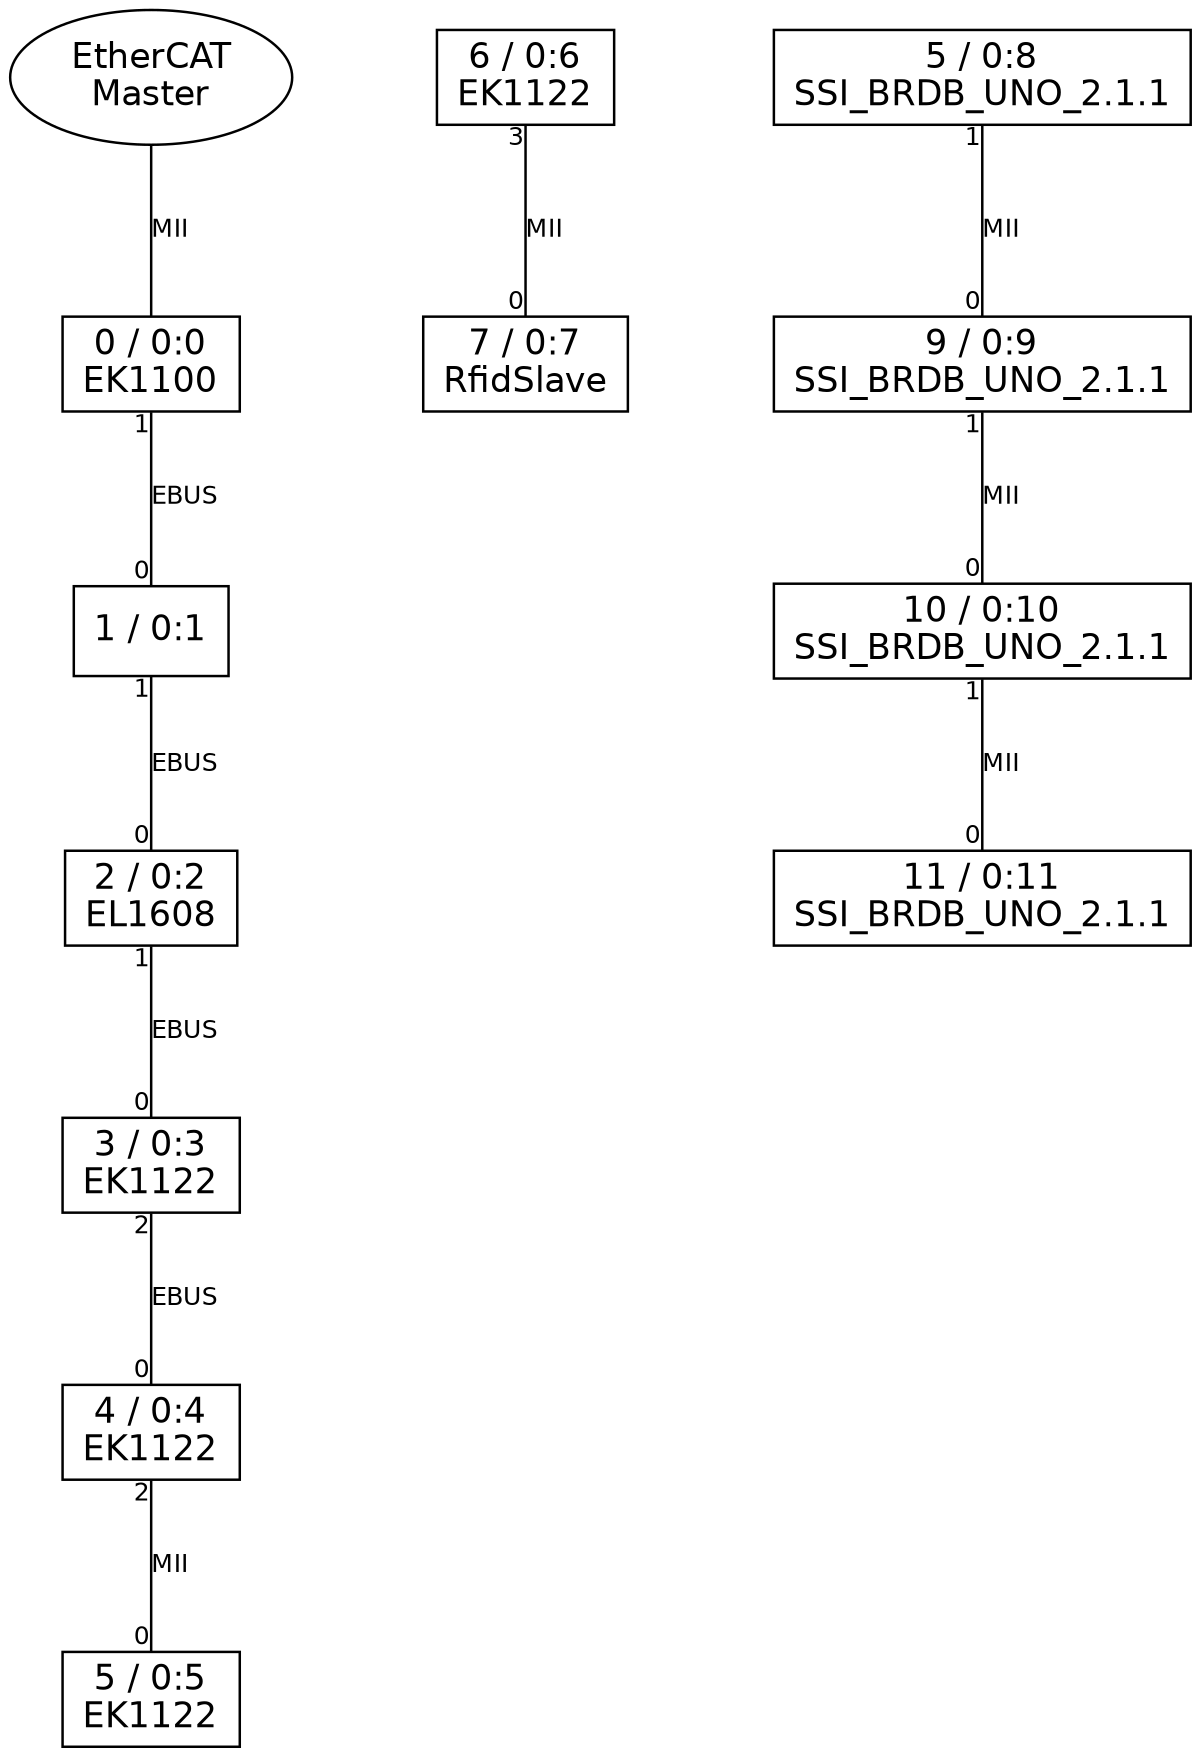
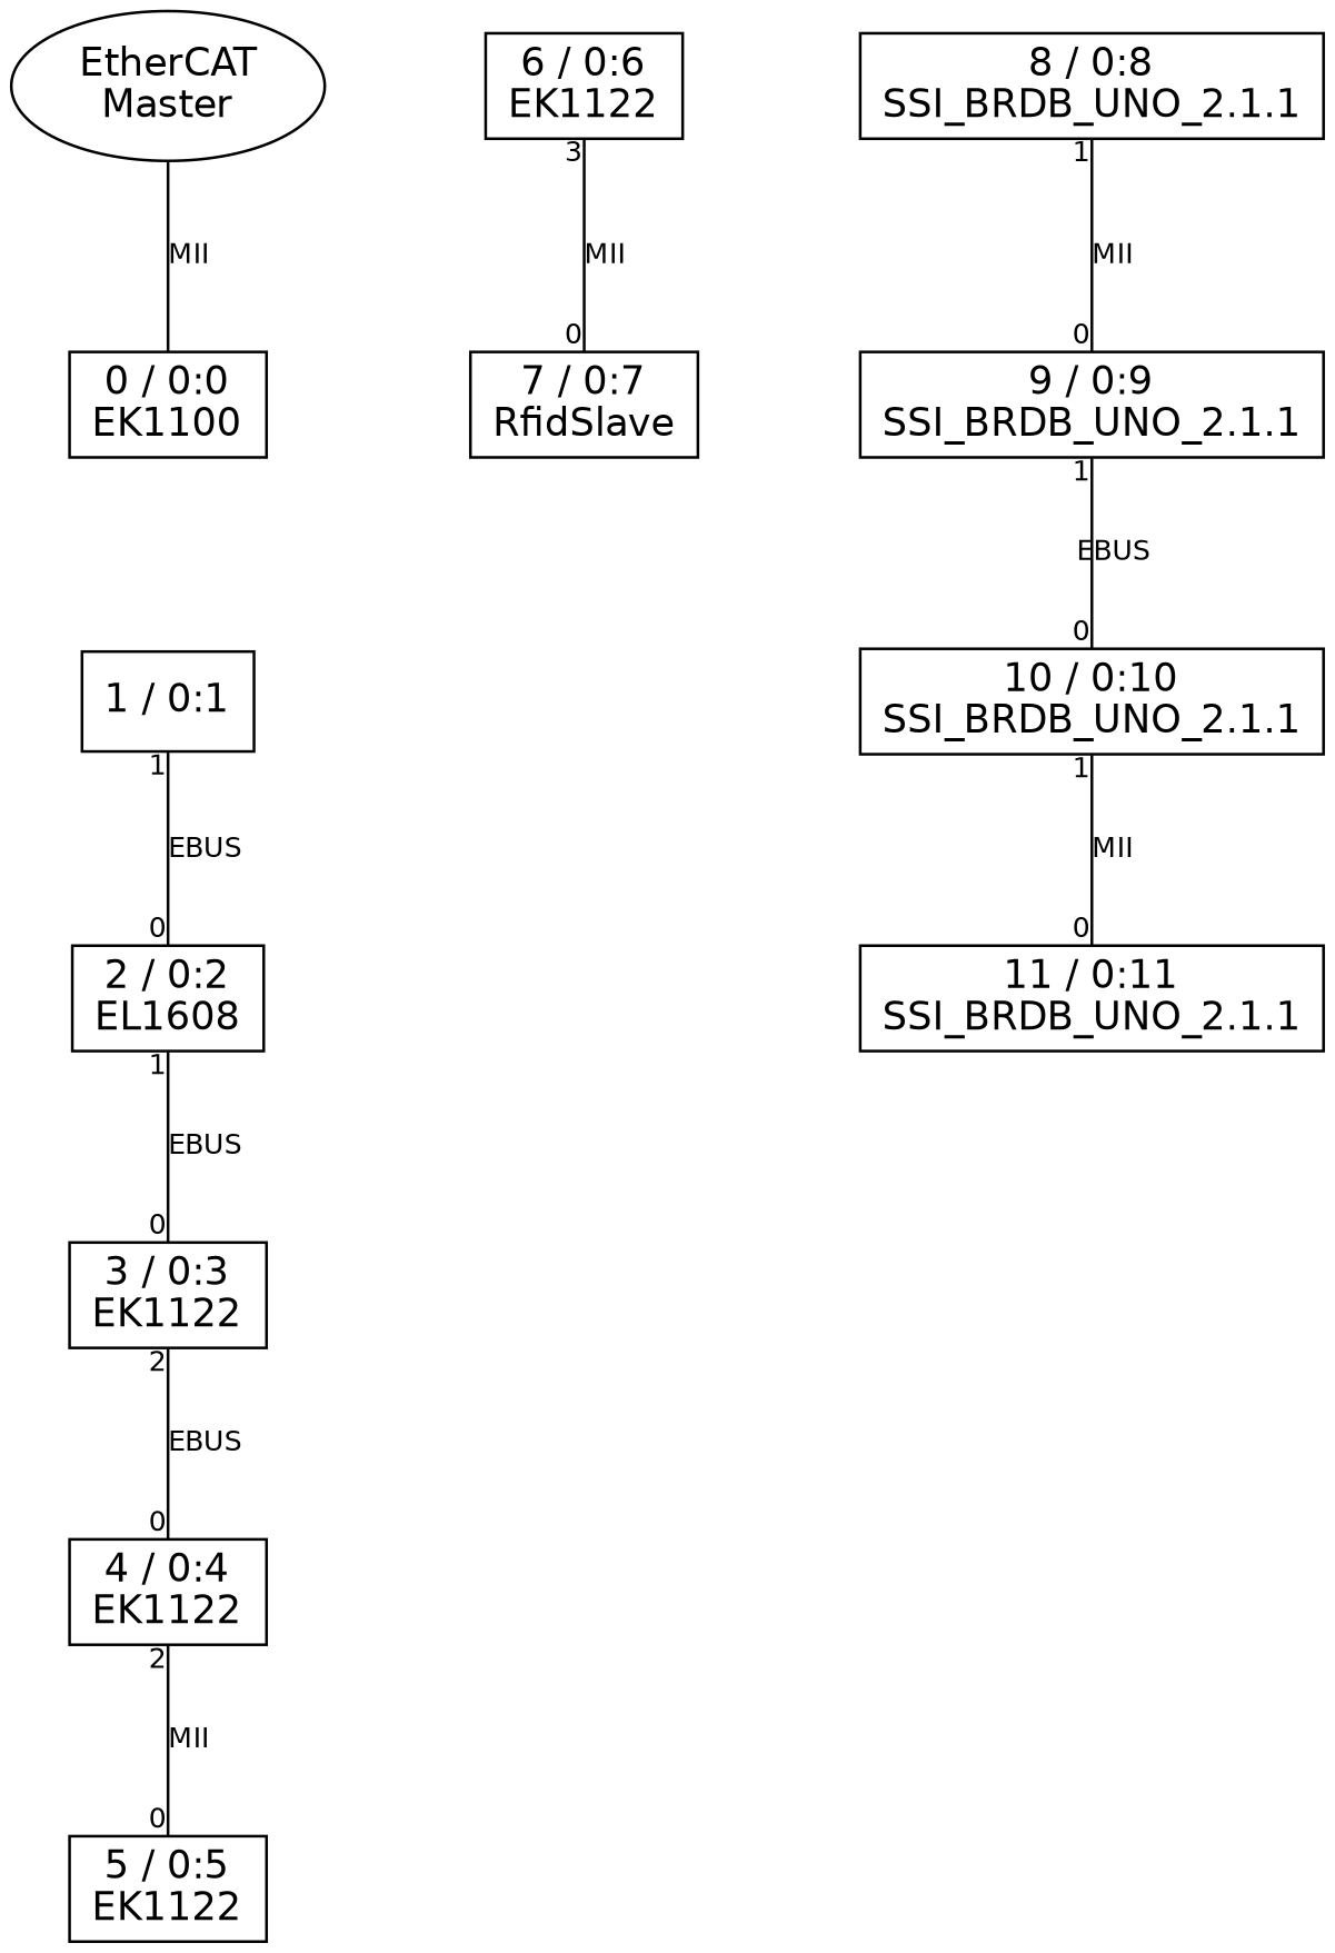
  strict graph {
    nodesep=0.8
    rankdir=TB
    ranksep=0.8
    node [fontname=Helvetica shape=box]
    edge [fontname=Helvetica fontsize=10 headlabel=0 taillabel=1 weight=5]
    n1 [label="EtherCAT\nMaster" shape=""]
    n2 [label="0 / 0:0\nEK1100"]
    n3 [label="1 / 0:1"]
    n4 [label="2 / 0:2\nEL1608"]
    n5 [label="3 / 0:3\nEK1122"]
    n6 [label="4 / 0:4\nEK1122"]
    n7 [label="5 / 0:5\nEK1122"]
    n8 [label="6 / 0:6\nEK1122"]
    n9 [label="7 / 0:7\nRfidSlave"]
-   n10 [label="5 / 0:8\nSSI_BRDB_UNO_2.1.1"]
+   n10 [label="8 / 0:8\nSSI_BRDB_UNO_2.1.1"]
    n11 [label="9 / 0:9\nSSI_BRDB_UNO_2.1.1"]
    n12 [label="10 / 0:10\nSSI_BRDB_UNO_2.1.1"]
    n13 [label="11 / 0:11\nSSI_BRDB_UNO_2.1.1"]
    n1 -- n2 [label=MII headlabel="" taillabel="" weight=""]
-   n2 -- n3 [label=EBUS]
    n3 -- n4 [label=EBUS]
    n4 -- n5 [label=EBUS]
    n5 -- n6 [label=EBUS taillabel=2]
    n6 -- n7 [label=MII taillabel=2]
    n8 -- n9 [label=MII taillabel=3 weight=1]
    n10 -- n11 [label=MII weight=1]
-   n11 -- n12 [label=MII weight=1]
+   n11 -- n12 [label=EBUS weight=1]
    n12 -- n13 [label=MII weight=1]
  }
